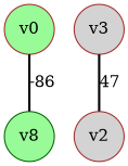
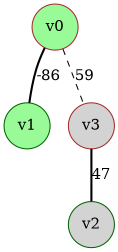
  graph {
    node [color=brown fillcolor=palegreen shape=circle style=filled]
    edge [style=bold]
    n1 [label=v0]
-   n2 [color=darkgreen label=v8]
+   n2 [color=darkgreen label=v1]
    n3 [fillcolor=lightgrey label=v3]
-   n4 [fillcolor=lightgrey label=v2]
+   n4 [color=darkgreen fillcolor=lightgrey label=v2]
    n1 -- n2 [label=-86]
+   n1 -- n3 [label=59 style=dashed]
    n3 -- n4 [label=47]
  }
